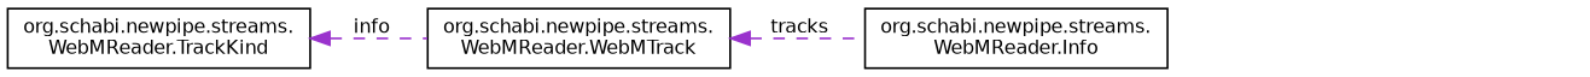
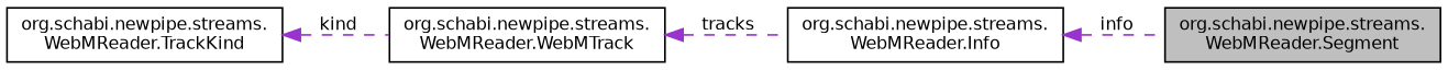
  digraph {
    fontname="DejaVu Sans"
    rankdir=LR
    node [color=black fillcolor=white fontname="DejaVu Sans" fontsize=10 shape=record style=filled]
    edge [color=darkorchid3 dir=back fontname="DejaVu Sans" fontsize=10 labelfontname=Helvetica labelfontsize=10 style=dashed]
+   n1 [fillcolor=grey75 fontcolor=black height=0.2 label="org.schabi.newpipe.streams.\lWebMReader.Segment" width=0.4]
    n2 [height=0.2 label="org.schabi.newpipe.streams.\lWebMReader.Info" width=0.4]
    n3 [height=0.2 label="org.schabi.newpipe.streams.\lWebMReader.WebMTrack" width=0.4]
    n4 [height=0.2 label="org.schabi.newpipe.streams.\lWebMReader.TrackKind" width=0.4]
+   n2 -> n1 [label=" info"]
    n3 -> n2 [label=" tracks"]
-   n4 -> n3 [label=" info"]
+   n4 -> n3 [label=" kind"]
  }
